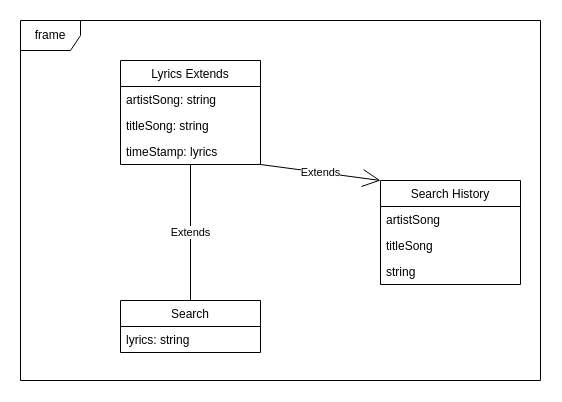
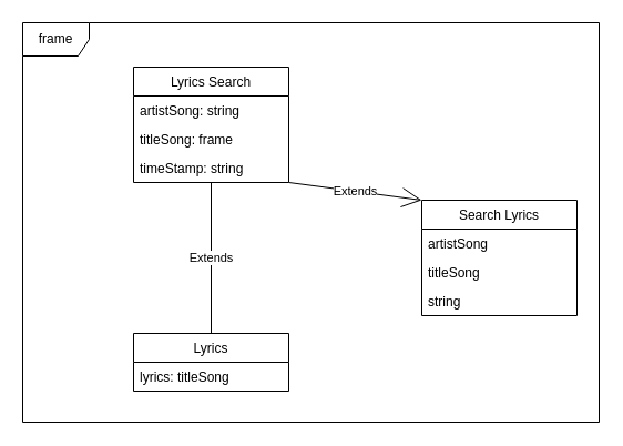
  <mxCell id="0" />
  <mxCell id="1" parent="0" />
  <mxCell id="2" value="Extends" style="endArrow=none;endSize=16;endFill=0;html=1;entryX=0.5;entryY=0;entryDx=0;entryDy=0;exitX=0.5;exitY=1;exitDx=0;exitDy=0;exitPerimeter=0;" edge="1" parent="1" source="8" target="13"><mxGeometry width="160" relative="1" as="geometry"><mxPoint x="190" y="170" as="sourcePoint" /><mxPoint x="230" y="190" as="targetPoint" /></mxGeometry></mxCell>
  <mxCell id="3" value="Extends" style="endArrow=open;endSize=16;endFill=0;html=1;entryX=0;entryY=0;entryDx=0;entryDy=0;exitX=1;exitY=1;exitDx=0;exitDy=0;exitPerimeter=0;" edge="1" parent="1" source="8" target="9"><mxGeometry width="160" relative="1" as="geometry"><mxPoint x="310" y="140" as="sourcePoint" /><mxPoint x="230" y="190" as="targetPoint" /></mxGeometry></mxCell>
  <mxCell id="4" value="frame" style="shape=umlFrame;whiteSpace=wrap;html=1;" vertex="1" parent="1"><mxGeometry x="20" y="20" width="520" height="360" as="geometry" /></mxCell>
- <mxCell id="5" value="Lyrics Extends" style="swimlane;fontStyle=0;childLayout=stackLayout;horizontal=1;startSize=26;fillColor=none;horizontalStack=0;resizeParent=1;resizeParentMax=0;resizeLast=0;collapsible=1;marginBottom=0;" vertex="1" parent="1"><mxGeometry x="120" y="60" width="140" height="104" as="geometry" /></mxCell>
+ <mxCell id="5" value="Lyrics Search" style="swimlane;fontStyle=0;childLayout=stackLayout;horizontal=1;startSize=26;fillColor=none;horizontalStack=0;resizeParent=1;resizeParentMax=0;resizeLast=0;collapsible=1;marginBottom=0;" vertex="1" parent="1"><mxGeometry x="120" y="60" width="140" height="104" as="geometry" /></mxCell>
  <mxCell id="6" value="artistSong: string" style="text;strokeColor=none;fillColor=none;align=left;verticalAlign=top;spacingLeft=4;spacingRight=4;overflow=hidden;rotatable=0;points=[[0,0.5],[1,0.5]];portConstraint=eastwest;" vertex="1" parent="5"><mxGeometry y="26" width="140" height="26" as="geometry" /></mxCell>
- <mxCell id="7" value="titleSong: string" style="text;strokeColor=none;fillColor=none;align=left;verticalAlign=top;spacingLeft=4;spacingRight=4;overflow=hidden;rotatable=0;points=[[0,0.5],[1,0.5]];portConstraint=eastwest;" vertex="1" parent="5"><mxGeometry y="52" width="140" height="26" as="geometry" /></mxCell>
- <mxCell id="8" value="timeStamp: lyrics" style="text;strokeColor=none;fillColor=none;align=left;verticalAlign=top;spacingLeft=4;spacingRight=4;overflow=hidden;rotatable=0;points=[[0,0.5],[1,0.5]];portConstraint=eastwest;" vertex="1" parent="5"><mxGeometry y="78" width="140" height="26" as="geometry" /></mxCell>
- <mxCell id="9" value="Search History" style="swimlane;fontStyle=0;childLayout=stackLayout;horizontal=1;startSize=26;fillColor=none;horizontalStack=0;resizeParent=1;resizeParentMax=0;resizeLast=0;collapsible=1;marginBottom=0;" vertex="1" parent="1"><mxGeometry x="380" y="180" width="140" height="104" as="geometry" /></mxCell>
+ <mxCell id="7" value="titleSong: frame" style="text;strokeColor=none;fillColor=none;align=left;verticalAlign=top;spacingLeft=4;spacingRight=4;overflow=hidden;rotatable=0;points=[[0,0.5],[1,0.5]];portConstraint=eastwest;" vertex="1" parent="5"><mxGeometry y="52" width="140" height="26" as="geometry" /></mxCell>
+ <mxCell id="8" value="timeStamp: string" style="text;strokeColor=none;fillColor=none;align=left;verticalAlign=top;spacingLeft=4;spacingRight=4;overflow=hidden;rotatable=0;points=[[0,0.5],[1,0.5]];portConstraint=eastwest;" vertex="1" parent="5"><mxGeometry y="78" width="140" height="26" as="geometry" /></mxCell>
+ <mxCell id="9" value="Search Lyrics" style="swimlane;fontStyle=0;childLayout=stackLayout;horizontal=1;startSize=26;fillColor=none;horizontalStack=0;resizeParent=1;resizeParentMax=0;resizeLast=0;collapsible=1;marginBottom=0;" vertex="1" parent="1"><mxGeometry x="380" y="180" width="140" height="104" as="geometry" /></mxCell>
  <mxCell id="10" value="artistSong" style="text;strokeColor=none;fillColor=none;align=left;verticalAlign=top;spacingLeft=4;spacingRight=4;overflow=hidden;rotatable=0;points=[[0,0.5],[1,0.5]];portConstraint=eastwest;" vertex="1" parent="9"><mxGeometry y="26" width="140" height="26" as="geometry" /></mxCell>
  <mxCell id="11" value="titleSong" style="text;strokeColor=none;fillColor=none;align=left;verticalAlign=top;spacingLeft=4;spacingRight=4;overflow=hidden;rotatable=0;points=[[0,0.5],[1,0.5]];portConstraint=eastwest;" vertex="1" parent="9"><mxGeometry y="52" width="140" height="26" as="geometry" /></mxCell>
  <mxCell id="12" value="string" style="text;strokeColor=none;fillColor=none;align=left;verticalAlign=top;spacingLeft=4;spacingRight=4;overflow=hidden;rotatable=0;points=[[0,0.5],[1,0.5]];portConstraint=eastwest;" vertex="1" parent="9"><mxGeometry y="78" width="140" height="26" as="geometry" /></mxCell>
- <mxCell id="13" value="Search" style="swimlane;fontStyle=0;childLayout=stackLayout;horizontal=1;startSize=26;fillColor=none;horizontalStack=0;resizeParent=1;resizeParentMax=0;resizeLast=0;collapsible=1;marginBottom=0;" vertex="1" parent="1"><mxGeometry x="120" y="300" width="140" height="52" as="geometry" /></mxCell>
- <mxCell id="14" value="lyrics: string" style="text;strokeColor=none;fillColor=none;align=left;verticalAlign=top;spacingLeft=4;spacingRight=4;overflow=hidden;rotatable=0;points=[[0,0.5],[1,0.5]];portConstraint=eastwest;" vertex="1" parent="13"><mxGeometry y="26" width="140" height="26" as="geometry" /></mxCell>
+ <mxCell id="13" value="Lyrics" style="swimlane;fontStyle=0;childLayout=stackLayout;horizontal=1;startSize=26;fillColor=none;horizontalStack=0;resizeParent=1;resizeParentMax=0;resizeLast=0;collapsible=1;marginBottom=0;" vertex="1" parent="1"><mxGeometry x="120" y="300" width="140" height="52" as="geometry" /></mxCell>
+ <mxCell id="14" value="lyrics: titleSong" style="text;strokeColor=none;fillColor=none;align=left;verticalAlign=top;spacingLeft=4;spacingRight=4;overflow=hidden;rotatable=0;points=[[0,0.5],[1,0.5]];portConstraint=eastwest;" vertex="1" parent="13"><mxGeometry y="26" width="140" height="26" as="geometry" /></mxCell>
